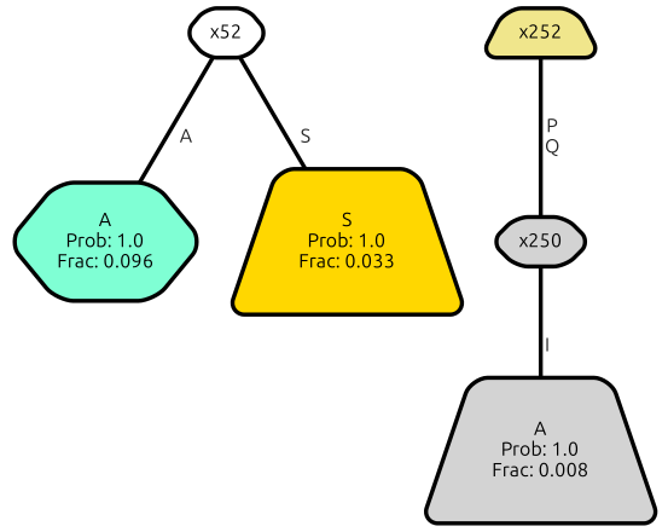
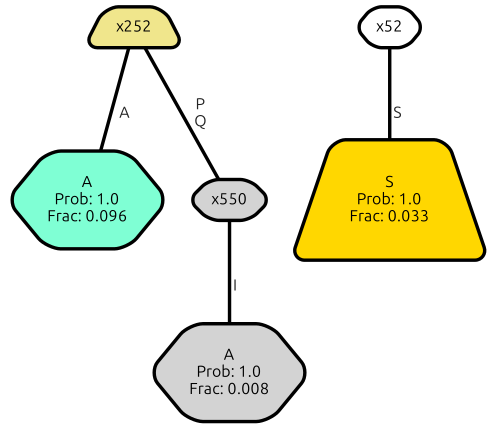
  graph {
    fontname=Ubuntu
    ranksep="0 equally"
    splines=straight
    node [color=black fillcolor=lightgrey fontcolor=black fontname=Ubuntu penwidth=3 shape=hexagon style="filled, rounded"]
    edge [color=black fontcolor=grey14 fontname=Ubuntu fontweight=bold penwidth=3 style=solid]
    n1 [fillcolor=aquamarine label="A\nProb: 1.0\nFrac: 0.096"]
    n2 [fillcolor=khaki label=x252 shape=trapezium]
-   n3 [label=x250]
-   n4 [label="A\nProb: 1.0\nFrac: 0.008" shape=trapezium]
+   n3 [label=x550]
+   n4 [label="A\nProb: 1.0\nFrac: 0.008"]
    n5 [fillcolor=white label=x52]
    n6 [fillcolor=gold label="S\nProb: 1.0\nFrac: 0.033" shape=trapezium]
    subgraph sub_1 {
      rank=same
    }
-   n5 -- n1 [label=" A"]
+   n2 -- n1 [label=" A"]
    n2 -- n3 [label=" P\n Q"]
    n3 -- n4 [label=" I"]
    n5 -- n6 [label=" S"]
  }
